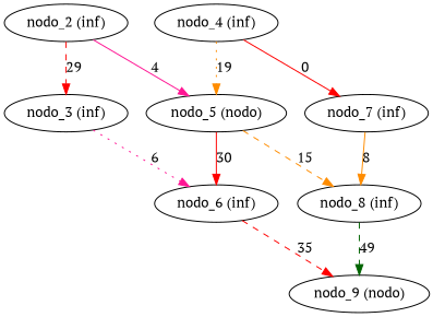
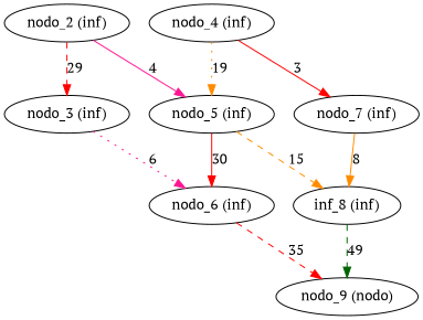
  digraph {
    fontname="PT Serif"
    node [fontname="PT Serif"]
    edge [color=red fontname="PT Serif" style=dashed]
    "nodo_2 (inf)"
    "nodo_3 (inf)"
-   "nodo_5 (inf)" [label="nodo_5 (nodo)"]
+   "nodo_5 (inf)"
    "nodo_4 (inf)"
    "nodo_7 (inf)"
    "nodo_6 (inf)"
-   "nodo_8 (inf)"
+   "nodo_8 (inf)" [label="inf_8 (inf)"]
    n8 [label="nodo_9 (nodo)"]
    "nodo_2 (inf)" -> "nodo_3 (inf)" [label=29 weight=29]
    "nodo_2 (inf)" -> "nodo_5 (inf)" [color=deeppink label=4 style=solid weight=4]
    "nodo_3 (inf)" -> "nodo_6 (inf)" [color=deeppink label=6 style=dotted weight=6]
    "nodo_5 (inf)" -> "nodo_6 (inf)" [label=30 style=solid weight=30]
    "nodo_5 (inf)" -> "nodo_8 (inf)" [color=darkorange label=15 weight=15]
    "nodo_4 (inf)" -> "nodo_5 (inf)" [color=darkorange label=19 style=dotted weight=19]
-   "nodo_4 (inf)" -> "nodo_7 (inf)" [label=0 style=solid weight=0]
+   "nodo_4 (inf)" -> "nodo_7 (inf)" [label=3 style=solid weight=0]
    "nodo_7 (inf)" -> "nodo_8 (inf)" [color=darkorange label=8 style=solid weight=8]
    "nodo_6 (inf)" -> n8 [label=35 weight=35]
    "nodo_8 (inf)" -> n8 [color=darkgreen label=49 weight=49]
  }
